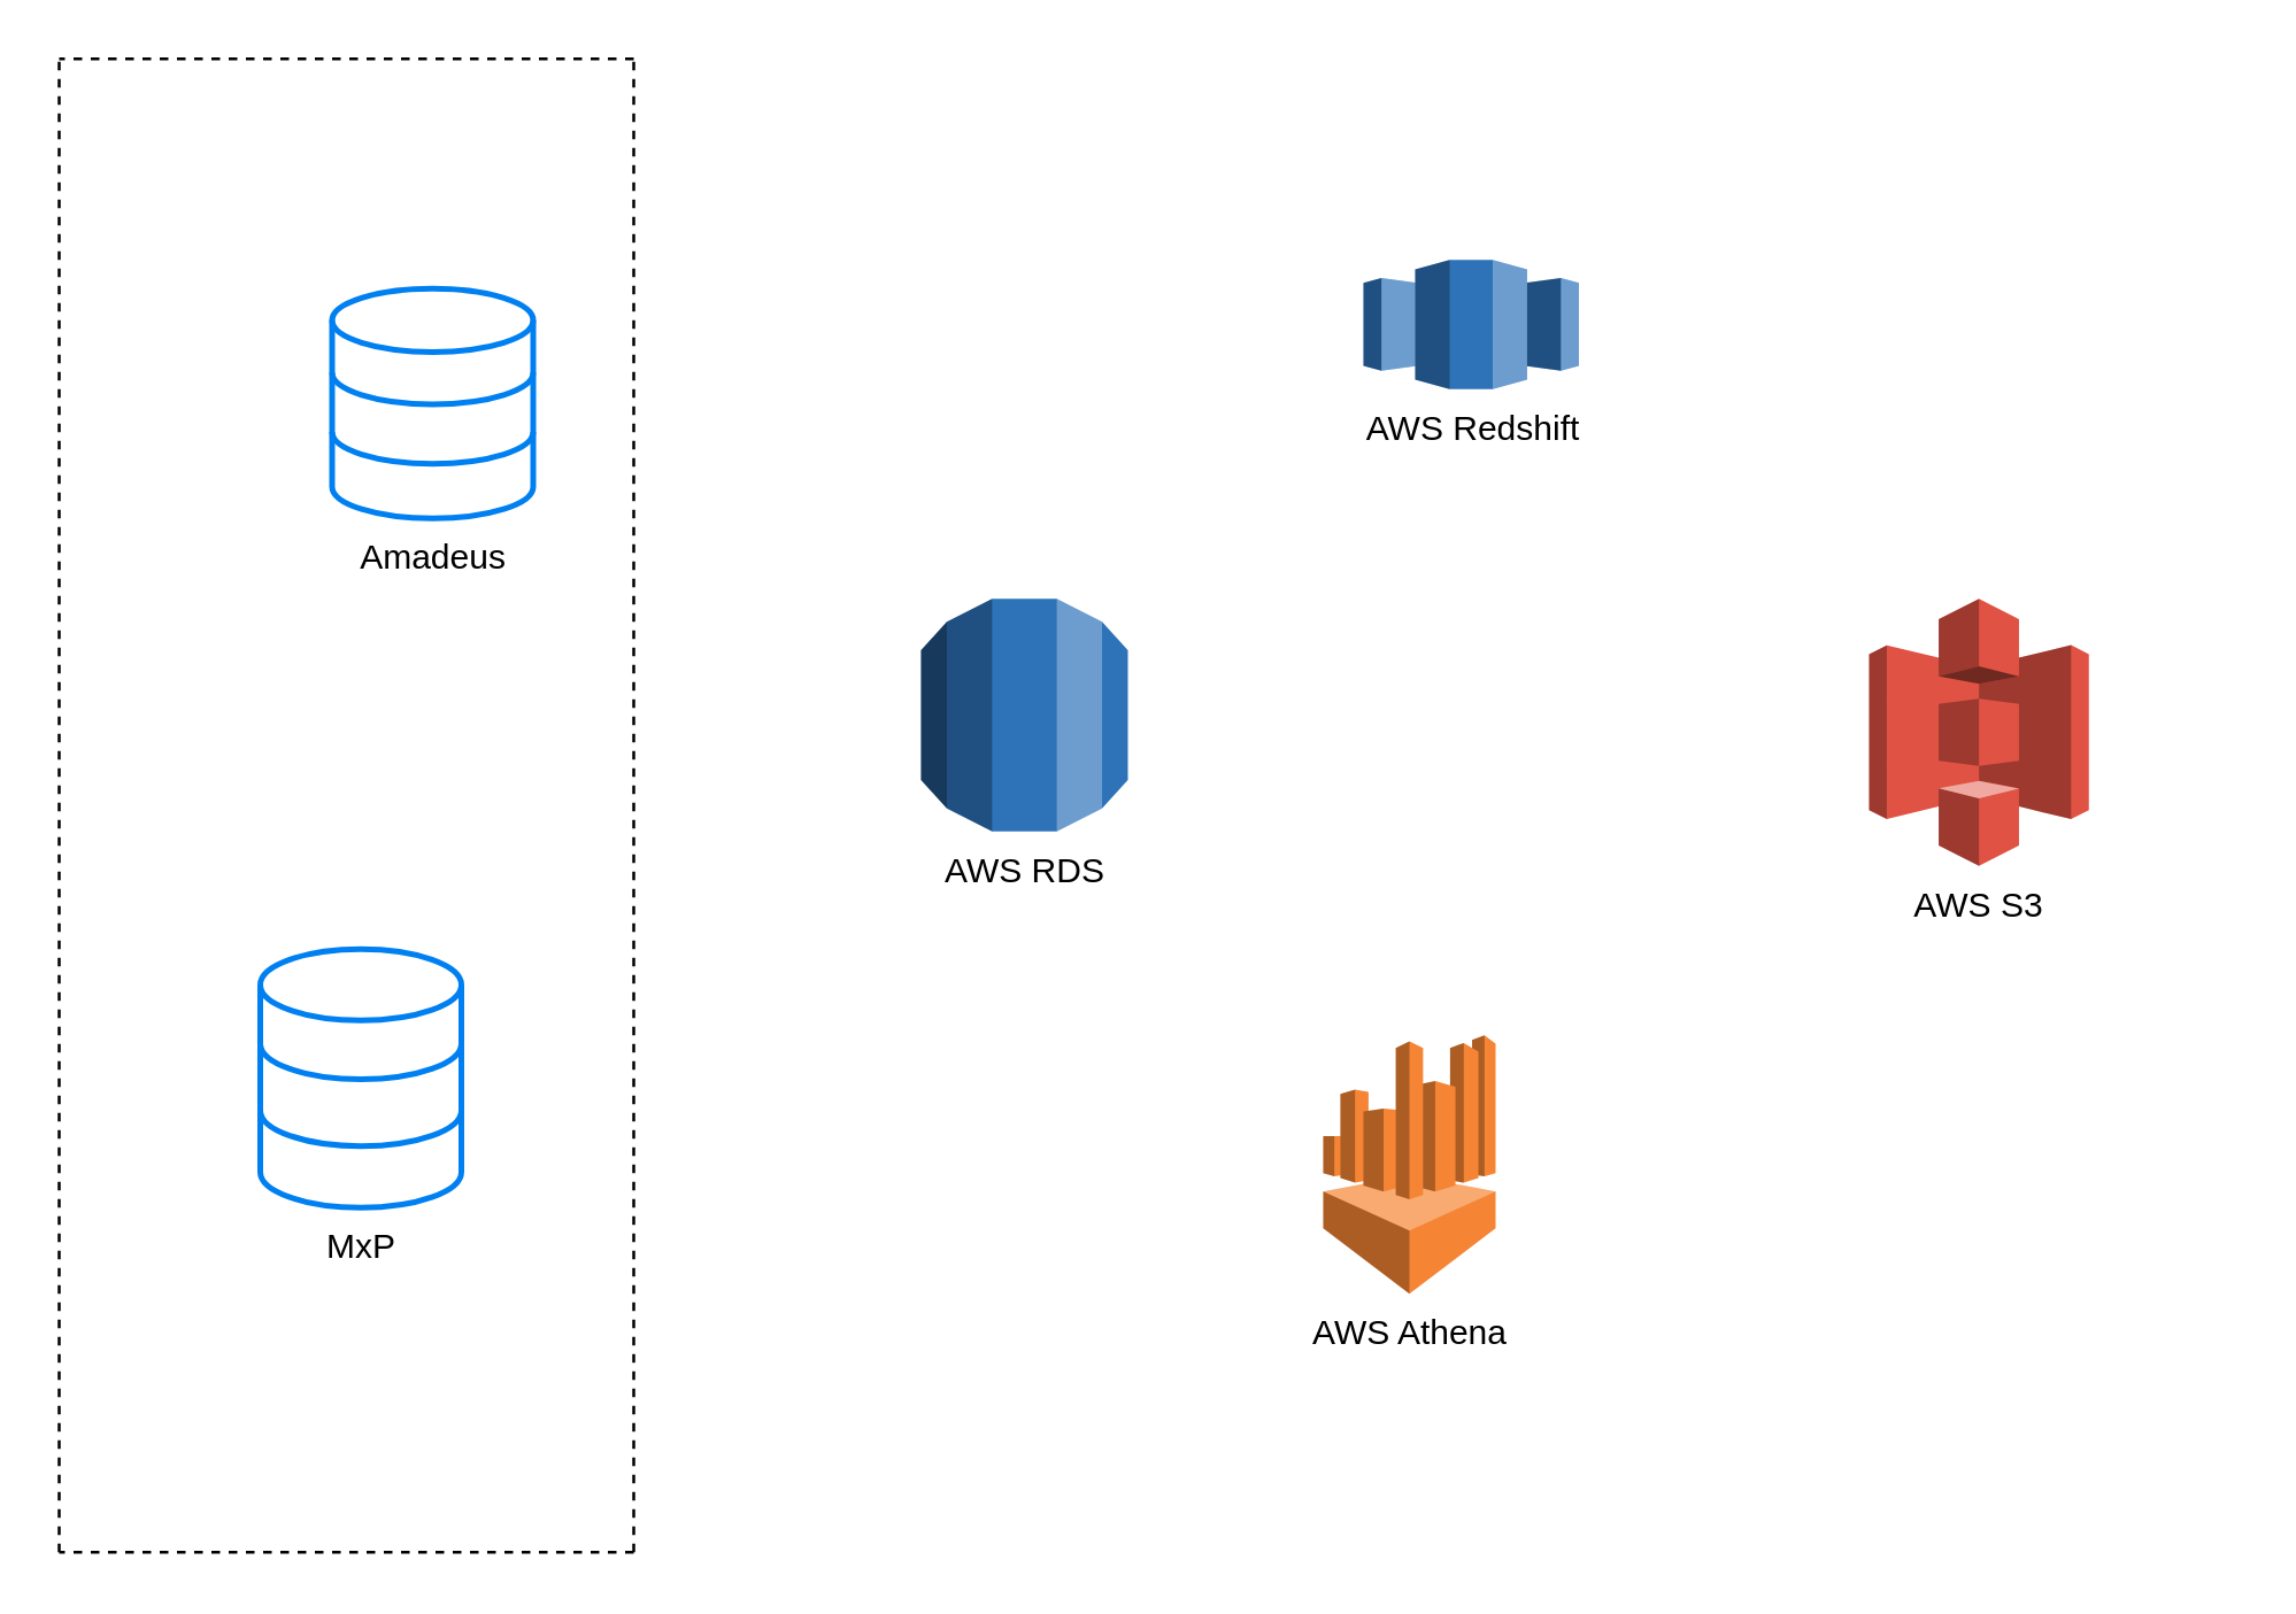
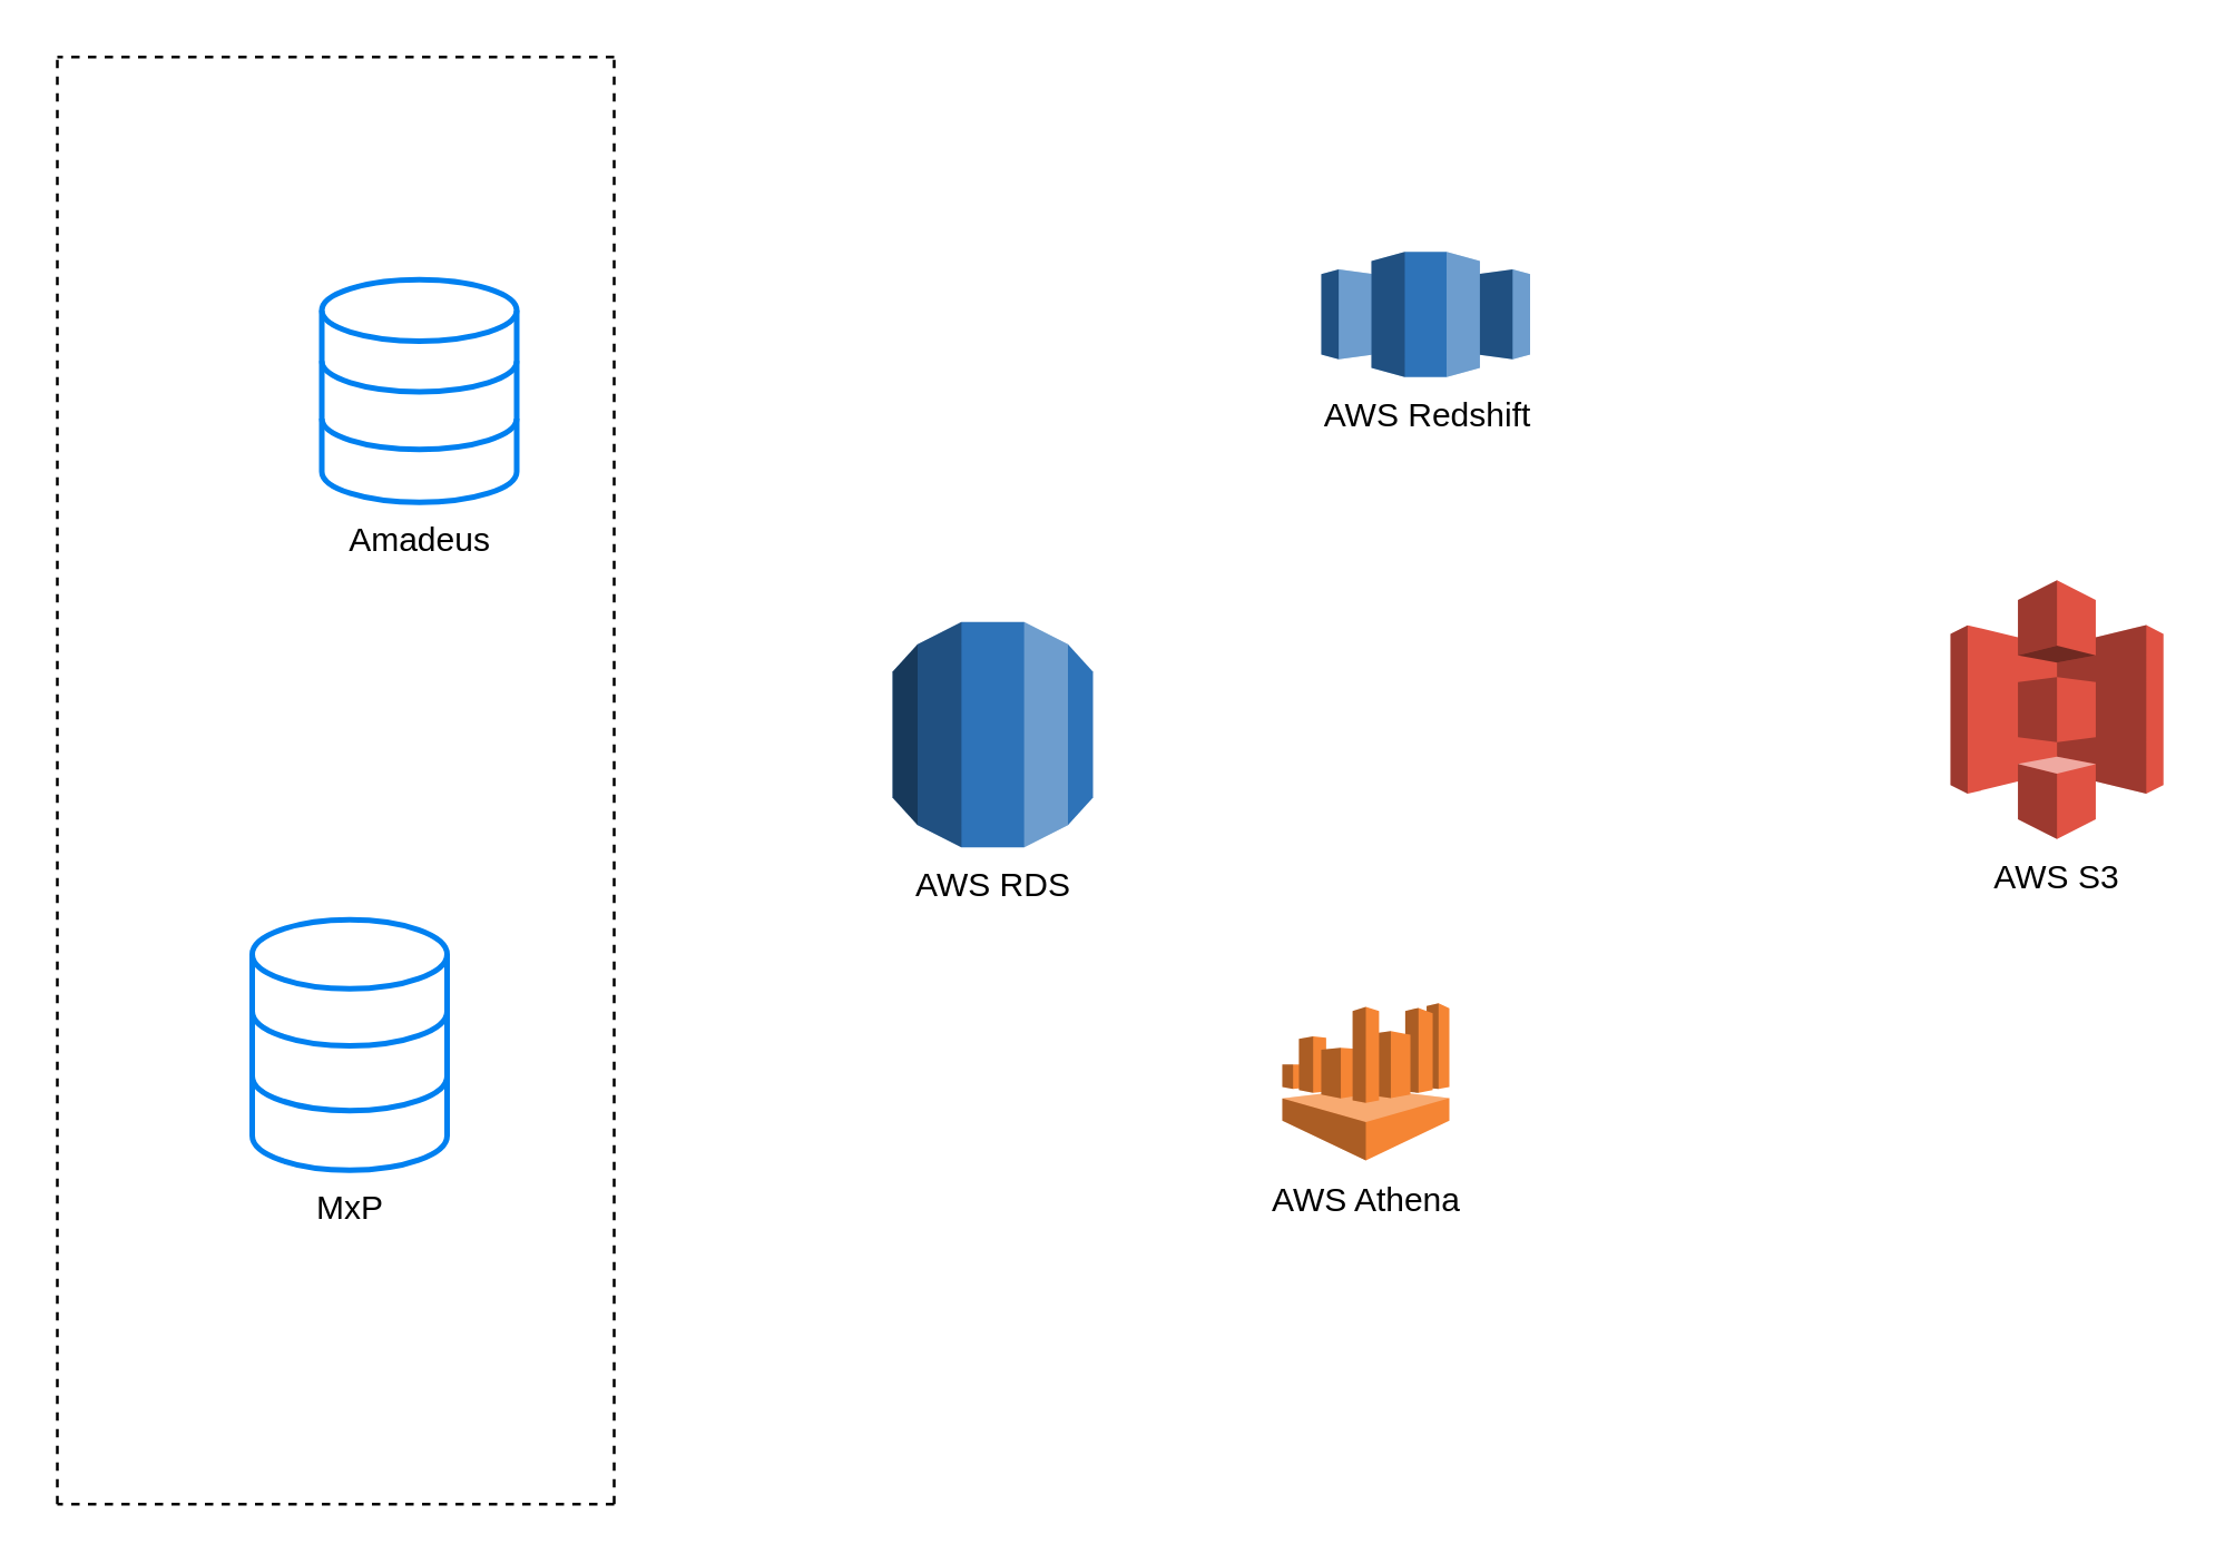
  <mxCell id="0" />
  <mxCell id="1" parent="0" />
  <mxCell id="2" value="AWS Redshift" style="outlineConnect=0;dashed=0;verticalLabelPosition=bottom;verticalAlign=top;align=center;html=1;shape=mxgraph.aws3.redshift;fillColor=#2E73B8;gradientColor=none;" vertex="1" parent="1"><mxGeometry x="474" y="90" width="75" height="45" as="geometry" /></mxCell>
- <mxCell id="3" value="AWS Athena&lt;br&gt;" style="outlineConnect=0;dashed=0;verticalLabelPosition=bottom;verticalAlign=top;align=center;html=1;shape=mxgraph.aws3.athena;fillColor=#F58534;gradientColor=none;" vertex="1" parent="1"><mxGeometry x="460" y="360" width="60" height="90" as="geometry" /></mxCell>
- <mxCell id="4" value="AWS RDS" style="outlineConnect=0;dashed=0;verticalLabelPosition=bottom;verticalAlign=top;align=center;html=1;shape=mxgraph.aws3.rds;fillColor=#2E73B8;gradientColor=none;" vertex="1" parent="1"><mxGeometry x="320" y="208" width="72" height="81" as="geometry" /></mxCell>
- <mxCell id="5" value="AWS S3" style="outlineConnect=0;dashed=0;verticalLabelPosition=bottom;verticalAlign=top;align=center;html=1;shape=mxgraph.aws3.s3;fillColor=#E05243;gradientColor=none;" vertex="1" parent="1"><mxGeometry x="650" y="208" width="76.5" height="93" as="geometry" /></mxCell>
+ <mxCell id="3" value="AWS Athena&lt;br&gt;" style="outlineConnect=0;dashed=0;verticalLabelPosition=bottom;verticalAlign=top;align=center;html=1;shape=mxgraph.aws3.athena;fillColor=#F58534;gradientColor=none;" vertex="1" parent="1"><mxGeometry x="460" y="360" width="60" height="56.5" as="geometry" /></mxCell>
+ <mxCell id="4" value="AWS RDS" style="outlineConnect=0;dashed=0;verticalLabelPosition=bottom;verticalAlign=top;align=center;html=1;shape=mxgraph.aws3.rds;fillColor=#2E73B8;gradientColor=none;" vertex="1" parent="1"><mxGeometry x="320" y="223" width="72" height="81" as="geometry" /></mxCell>
+ <mxCell id="5" value="AWS S3" style="outlineConnect=0;dashed=0;verticalLabelPosition=bottom;verticalAlign=top;align=center;html=1;shape=mxgraph.aws3.s3;fillColor=#E05243;gradientColor=none;" vertex="1" parent="1"><mxGeometry x="700" y="208" width="76.5" height="93" as="geometry" /></mxCell>
  <mxCell id="6" value="Amadeus" style="html=1;verticalLabelPosition=bottom;align=center;labelBackgroundColor=#ffffff;verticalAlign=top;strokeWidth=2;strokeColor=#0080F0;shadow=0;dashed=0;shape=mxgraph.ios7.icons.data;" vertex="1" parent="1"><mxGeometry x="115" y="100" width="70" height="80" as="geometry" /></mxCell>
  <mxCell id="7" value="MxP" style="html=1;verticalLabelPosition=bottom;align=center;labelBackgroundColor=#ffffff;verticalAlign=top;strokeWidth=2;strokeColor=#0080F0;shadow=0;dashed=0;shape=mxgraph.ios7.icons.data;" vertex="1" parent="1"><mxGeometry x="90" y="330" width="70" height="90" as="geometry" /></mxCell>
  <mxCell id="8" value="" style="endArrow=none;dashed=1;html=1;rounded=0;" edge="1" parent="1"><mxGeometry width="50" height="50" relative="1" as="geometry"><mxPoint x="220" y="540" as="sourcePoint" /><mxPoint x="220" y="20" as="targetPoint" /></mxGeometry></mxCell>
  <mxCell id="9" value="" style="endArrow=none;dashed=1;html=1;rounded=0;" edge="1" parent="1"><mxGeometry width="50" height="50" relative="1" as="geometry"><mxPoint x="20" y="540" as="sourcePoint" /><mxPoint x="20" y="20" as="targetPoint" /></mxGeometry></mxCell>
  <mxCell id="10" value="" style="endArrow=none;dashed=1;html=1;rounded=0;" edge="1" parent="1"><mxGeometry width="50" height="50" relative="1" as="geometry"><mxPoint x="220" y="20" as="sourcePoint" /><mxPoint x="20" y="20" as="targetPoint" /></mxGeometry></mxCell>
  <mxCell id="11" value="" style="endArrow=none;dashed=1;html=1;rounded=0;" edge="1" parent="1"><mxGeometry width="50" height="50" relative="1" as="geometry"><mxPoint x="220" y="540" as="sourcePoint" /><mxPoint x="20" y="540" as="targetPoint" /></mxGeometry></mxCell>
